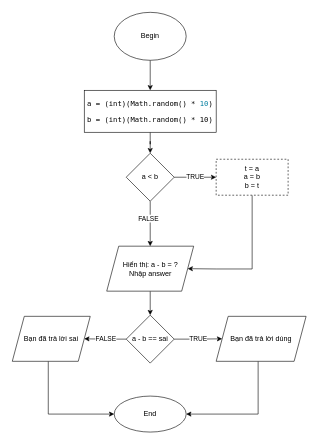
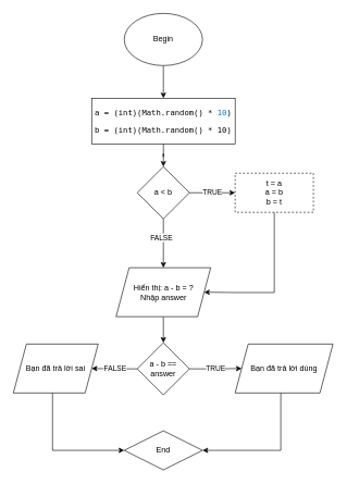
  <mxCell id="0" />
  <mxCell id="1" parent="0" />
  <mxCell id="2" value="" style="edgeStyle=orthogonalEdgeStyle;rounded=0;orthogonalLoop=1;jettySize=auto;html=1;" edge="1" parent="1" source="3" target="5"><mxGeometry relative="1" as="geometry" /></mxCell>
  <mxCell id="3" value="Begin" style="ellipse;whiteSpace=wrap;html=1;" vertex="1" parent="1"><mxGeometry x="190" y="20" width="120" height="80" as="geometry" /></mxCell>
  <mxCell id="4" value="" style="edgeStyle=orthogonalEdgeStyle;rounded=0;orthogonalLoop=1;jettySize=auto;html=1;" edge="1" parent="1" source="5" target="9"><mxGeometry relative="1" as="geometry" /></mxCell>
  <mxCell id="5" value="&lt;pre&gt;a = (int)(Math.random() * &lt;span class=&quot;constant&quot; style=&quot;color: rgb(0 , 125 , 159)&quot;&gt;10&lt;/span&gt;)&lt;/pre&gt;&lt;pre&gt;b = (int)(Math.random() * 10)&lt;/pre&gt;" style="whiteSpace=wrap;html=1;" vertex="1" parent="1"><mxGeometry x="140" y="150" width="220" height="70" as="geometry" /></mxCell>
  <mxCell id="6" value="TRUE" style="edgeStyle=orthogonalEdgeStyle;rounded=0;orthogonalLoop=1;jettySize=auto;html=1;" edge="1" parent="1" source="9" target="11"><mxGeometry relative="1" as="geometry" /></mxCell>
  <mxCell id="7" value="" style="edgeStyle=orthogonalEdgeStyle;rounded=0;orthogonalLoop=1;jettySize=auto;html=1;" edge="1" parent="1" source="9" target="13"><mxGeometry relative="1" as="geometry" /></mxCell>
  <mxCell id="8" value="FALSE" style="edgeLabel;html=1;align=center;verticalAlign=middle;resizable=0;points=[];" vertex="1" connectable="0" parent="7"><mxGeometry x="-0.247" y="-4" relative="1" as="geometry"><mxPoint as="offset" /></mxGeometry></mxCell>
  <mxCell id="9" value="a &amp;lt; b" style="rhombus;whiteSpace=wrap;html=1;" vertex="1" parent="1"><mxGeometry x="210" y="255" width="80" height="80" as="geometry" /></mxCell>
  <mxCell id="10" value="" style="edgeStyle=orthogonalEdgeStyle;rounded=0;orthogonalLoop=1;jettySize=auto;html=1;entryX=1;entryY=0.5;entryDx=0;entryDy=0;" edge="1" parent="1" source="11" target="13"><mxGeometry relative="1" as="geometry"><mxPoint x="400" y="520" as="targetPoint" /><Array as="points"><mxPoint x="420" y="448" /><mxPoint x="360" y="448" /></Array></mxGeometry></mxCell>
  <mxCell id="11" value="t = a&lt;br&gt;a = b&lt;br&gt;b = t" style="whiteSpace=wrap;html=1;dashed=1;" vertex="1" parent="1"><mxGeometry x="360" y="265" width="120" height="60" as="geometry" /></mxCell>
  <mxCell id="12" value="" style="edgeStyle=orthogonalEdgeStyle;rounded=0;orthogonalLoop=1;jettySize=auto;html=1;" edge="1" parent="1" source="13" target="16"><mxGeometry relative="1" as="geometry" /></mxCell>
  <mxCell id="13" value="Hiển thị: a - b = ?&lt;br&gt;Nhập answer" style="shape=parallelogram;perimeter=parallelogramPerimeter;whiteSpace=wrap;html=1;fixedSize=1;" vertex="1" parent="1"><mxGeometry x="177.5" y="410" width="145" height="75" as="geometry" /></mxCell>
  <mxCell id="14" value="TRUE" style="edgeStyle=orthogonalEdgeStyle;rounded=0;orthogonalLoop=1;jettySize=auto;html=1;" edge="1" parent="1" source="16" target="18"><mxGeometry relative="1" as="geometry" /></mxCell>
  <mxCell id="15" value="FALSE" style="edgeStyle=orthogonalEdgeStyle;rounded=0;orthogonalLoop=1;jettySize=auto;html=1;" edge="1" parent="1" source="16" target="20"><mxGeometry relative="1" as="geometry" /></mxCell>
- <mxCell id="16" value="a - b == sai" style="rhombus;whiteSpace=wrap;html=1;" vertex="1" parent="1"><mxGeometry x="210" y="525" width="80" height="80" as="geometry" /></mxCell>
+ <mxCell id="16" value="a - b == answer" style="rhombus;whiteSpace=wrap;html=1;" vertex="1" parent="1"><mxGeometry x="210" y="525" width="80" height="80" as="geometry" /></mxCell>
  <mxCell id="17" value="" style="edgeStyle=orthogonalEdgeStyle;rounded=0;orthogonalLoop=1;jettySize=auto;html=1;entryX=1;entryY=0.5;entryDx=0;entryDy=0;" edge="1" parent="1" source="18" target="21"><mxGeometry relative="1" as="geometry"><mxPoint x="435" y="689.5" as="targetPoint" /><Array as="points"><mxPoint x="430" y="690" /></Array></mxGeometry></mxCell>
  <mxCell id="18" value="Bạn đã trả lời dúng" style="shape=parallelogram;perimeter=parallelogramPerimeter;whiteSpace=wrap;html=1;fixedSize=1;" vertex="1" parent="1"><mxGeometry x="360" y="527" width="150" height="75" as="geometry" /></mxCell>
  <mxCell id="19" value="" style="edgeStyle=orthogonalEdgeStyle;rounded=0;orthogonalLoop=1;jettySize=auto;html=1;" edge="1" parent="1" source="20" target="21"><mxGeometry relative="1" as="geometry"><Array as="points"><mxPoint x="80" y="690" /></Array></mxGeometry></mxCell>
  <mxCell id="20" value="Bạn đã trả lời sai" style="shape=parallelogram;perimeter=parallelogramPerimeter;whiteSpace=wrap;html=1;fixedSize=1;" vertex="1" parent="1"><mxGeometry x="20" y="527" width="130" height="75" as="geometry" /></mxCell>
- <mxCell id="21" value="End" style="ellipse;whiteSpace=wrap;html=1;" vertex="1" parent="1"><mxGeometry x="190" y="660" width="120" height="60" as="geometry" /></mxCell>
+ <mxCell id="21" value="End" style="rhombus;whiteSpace=wrap;html=1;" vertex="1" parent="1"><mxGeometry x="190" y="660" width="120" height="60" as="geometry" /></mxCell>
